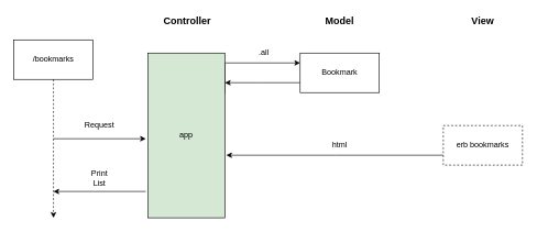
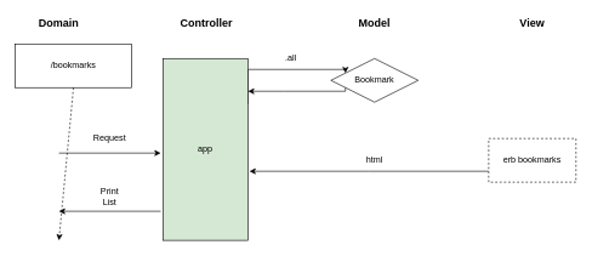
  <mxCell id="0" />
  <mxCell id="1" parent="0" />
- <mxCell id="2" value="/bookmarks" style="rounded=0;whiteSpace=wrap;html=1;" vertex="1" parent="1"><mxGeometry x="20" y="60" width="120" height="60" as="geometry" /></mxCell>
+ <mxCell id="2" value="/bookmarks" style="rounded=0;whiteSpace=wrap;html=1;" vertex="1" parent="1"><mxGeometry x="20" y="60" width="160" height="60" as="geometry" /></mxCell>
  <mxCell id="3" value="" style="endArrow=classic;html=1;exitX=0.5;exitY=1;exitDx=0;exitDy=0;dashed=1;" edge="1" parent="1" source="2"><mxGeometry width="50" height="50" relative="1" as="geometry"><mxPoint x="-50" y="160" as="sourcePoint" /><mxPoint x="80" y="330" as="targetPoint" /></mxGeometry></mxCell>
  <mxCell id="4" value="Request" style="text;html=1;strokeColor=none;fillColor=none;align=center;verticalAlign=middle;whiteSpace=wrap;rounded=0;" vertex="1" parent="1"><mxGeometry x="130" y="180" width="40" height="20" as="geometry" /></mxCell>
  <mxCell id="5" style="edgeStyle=orthogonalEdgeStyle;rounded=0;orthogonalLoop=1;jettySize=auto;html=1;exitX=1;exitY=0.25;exitDx=0;exitDy=0;entryX=0;entryY=0.25;entryDx=0;entryDy=0;" edge="1" parent="1" source="6" target="15"><mxGeometry relative="1" as="geometry"><Array as="points"><mxPoint x="340" y="95" /></Array></mxGeometry></mxCell>
  <mxCell id="6" value="app" style="rounded=0;whiteSpace=wrap;html=1;fillColor=#d5e8d4;" vertex="1" parent="1"><mxGeometry x="223" y="80" width="117" height="250" as="geometry" /></mxCell>
  <mxCell id="7" value="" style="endArrow=classic;html=1;" edge="1" parent="1"><mxGeometry width="50" height="50" relative="1" as="geometry"><mxPoint x="80" y="210" as="sourcePoint" /><mxPoint x="220" y="210" as="targetPoint" /></mxGeometry></mxCell>
  <mxCell id="8" value="" style="endArrow=classic;html=1;" edge="1" parent="1"><mxGeometry width="50" height="50" relative="1" as="geometry"><mxPoint x="220" y="290" as="sourcePoint" /><mxPoint x="80" y="290" as="targetPoint" /></mxGeometry></mxCell>
  <mxCell id="9" value="Print List" style="text;html=1;strokeColor=none;fillColor=none;align=center;verticalAlign=middle;whiteSpace=wrap;rounded=0;" vertex="1" parent="1"><mxGeometry x="130" y="260" width="40" height="20" as="geometry" /></mxCell>
+ <mxCell id="10" value="Domain" style="text;html=1;strokeColor=none;fillColor=none;align=center;verticalAlign=middle;whiteSpace=wrap;rounded=0;fontStyle=1;fontSize=15;" vertex="1" parent="1"><mxGeometry x="60" y="20" width="40" height="20" as="geometry" /></mxCell>
  <mxCell id="11" value="Controller" style="text;html=1;strokeColor=none;fillColor=none;align=center;verticalAlign=middle;whiteSpace=wrap;rounded=0;fontStyle=1;fontSize=15;" vertex="1" parent="1"><mxGeometry x="263" y="20" width="40" height="20" as="geometry" /></mxCell>
  <mxCell id="12" value="Model" style="text;html=1;strokeColor=none;fillColor=none;align=center;verticalAlign=middle;whiteSpace=wrap;rounded=0;fontStyle=1;fontSize=15;" vertex="1" parent="1"><mxGeometry x="494" y="20" width="40" height="20" as="geometry" /></mxCell>
  <mxCell id="13" value="View" style="text;html=1;strokeColor=none;fillColor=none;align=center;verticalAlign=middle;whiteSpace=wrap;rounded=0;fontStyle=1;fontSize=15;" vertex="1" parent="1"><mxGeometry x="711" y="20" width="40" height="20" as="geometry" /></mxCell>
  <mxCell id="14" style="edgeStyle=orthogonalEdgeStyle;rounded=0;orthogonalLoop=1;jettySize=auto;html=1;exitX=0;exitY=0.75;exitDx=0;exitDy=0;" edge="1" parent="1" source="15" target="6"><mxGeometry relative="1" as="geometry"><Array as="points"><mxPoint x="390" y="125" /><mxPoint x="390" y="125" /></Array></mxGeometry></mxCell>
- <mxCell id="15" value="Bookmark" style="rounded=0;whiteSpace=wrap;html=1;" vertex="1" parent="1"><mxGeometry x="454" y="80" width="120" height="60" as="geometry" /></mxCell>
+ <mxCell id="15" value="Bookmark" style="rhombus;whiteSpace=wrap;html=1;" vertex="1" parent="1"><mxGeometry x="454" y="80" width="120" height="60" as="geometry" /></mxCell>
  <mxCell id="16" style="edgeStyle=orthogonalEdgeStyle;rounded=0;orthogonalLoop=1;jettySize=auto;html=1;exitX=0;exitY=0.75;exitDx=0;exitDy=0;" edge="1" parent="1" source="17"><mxGeometry relative="1" as="geometry"><mxPoint x="342" y="235" as="targetPoint" /></mxGeometry></mxCell>
  <mxCell id="17" value="erb bookmarks" style="rounded=0;whiteSpace=wrap;html=1;dashed=1;" vertex="1" parent="1"><mxGeometry x="671" y="190" width="120" height="60" as="geometry" /></mxCell>
  <mxCell id="18" value=".all" style="text;html=1;strokeColor=none;fillColor=none;align=center;verticalAlign=middle;whiteSpace=wrap;rounded=0;" vertex="1" parent="1"><mxGeometry x="378.5" y="70" width="40" height="20" as="geometry" /></mxCell>
  <mxCell id="19" value="html" style="text;html=1;strokeColor=none;fillColor=none;align=center;verticalAlign=middle;whiteSpace=wrap;rounded=0;" vertex="1" parent="1"><mxGeometry x="494" y="210" width="40" height="20" as="geometry" /></mxCell>
